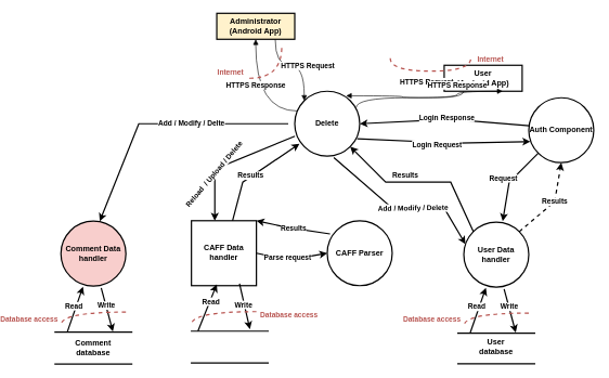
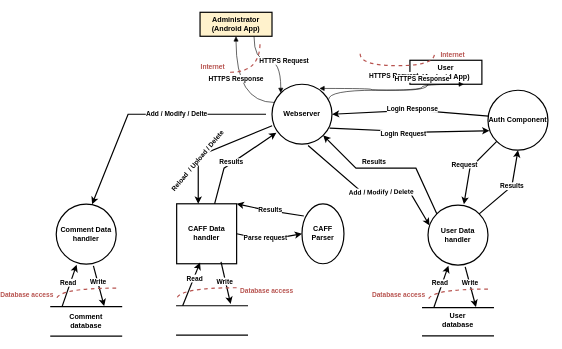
  <mxCell id="0" />
  <mxCell id="1" parent="0" />
- <mxCell id="2" value="&lt;div&gt;&lt;b&gt;Delete&lt;/b&gt;&lt;/div&gt;" style="ellipse;whiteSpace=wrap;html=1;aspect=fixed;strokeWidth=2;" vertex="1" parent="1"><mxGeometry x="390" y="140" width="100" height="100" as="geometry" /></mxCell>
+ <mxCell id="2" value="&lt;div&gt;&lt;b&gt;Webserver&lt;/b&gt;&lt;/div&gt;" style="ellipse;whiteSpace=wrap;html=1;aspect=fixed;strokeWidth=2;" vertex="1" parent="1"><mxGeometry x="390" y="140" width="100" height="100" as="geometry" /></mxCell>
  <mxCell id="3" value="&lt;div&gt;&lt;b&gt;Administrator&lt;/b&gt;&lt;/div&gt;&lt;b&gt;(Android App)&lt;/b&gt;" style="rounded=0;whiteSpace=wrap;html=1;strokeWidth=2;fillColor=#fff2cc;" vertex="1" parent="1"><mxGeometry x="270" y="20" width="120" height="40" as="geometry" /></mxCell>
  <mxCell id="4" value="&lt;div&gt;&lt;b&gt;User&lt;/b&gt;&lt;/div&gt;&lt;div&gt;&lt;b&gt;(Android App)&lt;/b&gt;&lt;/div&gt;" style="rounded=0;whiteSpace=wrap;html=1;strokeWidth=2;" vertex="1" parent="1"><mxGeometry x="620" y="100" width="120" height="40" as="geometry" /></mxCell>
  <mxCell id="5" value="&lt;div&gt;&lt;b&gt;HTTPS Request&lt;/b&gt;&lt;/div&gt;" style="html=1;verticalAlign=bottom;endArrow=block;rounded=0;edgeStyle=orthogonalEdgeStyle;exitX=0.75;exitY=1;exitDx=0;exitDy=0;entryX=0;entryY=0;entryDx=0;entryDy=0;elbow=vertical;curved=1;" edge="1" parent="1" source="3" target="2"><mxGeometry x="0.359" y="5" width="80" relative="1" as="geometry"><mxPoint x="760" y="320" as="sourcePoint" /><mxPoint x="840" y="320" as="targetPoint" /><mxPoint as="offset" /></mxGeometry></mxCell>
  <mxCell id="6" value="&lt;div&gt;&lt;b&gt;HTTPS Request&lt;/b&gt;&lt;/div&gt;" style="html=1;verticalAlign=bottom;endArrow=block;rounded=0;edgeStyle=orthogonalEdgeStyle;exitX=0.25;exitY=1;exitDx=0;exitDy=0;entryX=0.79;entryY=0.07;entryDx=0;entryDy=0;elbow=vertical;curved=1;entryPerimeter=0;" edge="1" parent="1" source="4" target="2"><mxGeometry x="-0.308" y="-15" width="80" relative="1" as="geometry"><mxPoint x="440" y="100" as="sourcePoint" /><mxPoint x="484.645" y="164.645" as="targetPoint" /><mxPoint as="offset" /></mxGeometry></mxCell>
  <mxCell id="7" value="&lt;div&gt;&lt;b&gt;HTTPS Response&lt;/b&gt;&lt;/div&gt;" style="html=1;verticalAlign=bottom;endArrow=block;rounded=0;edgeStyle=orthogonalEdgeStyle;curved=1;elbow=vertical;exitX=0.04;exitY=0.304;exitDx=0;exitDy=0;entryX=0.5;entryY=1;entryDx=0;entryDy=0;exitPerimeter=0;" edge="1" parent="1" source="2" target="3"><mxGeometry x="0.083" width="80" relative="1" as="geometry"><mxPoint x="760" y="320" as="sourcePoint" /><mxPoint x="840" y="320" as="targetPoint" /><Array as="points"><mxPoint x="330" y="170" /></Array><mxPoint as="offset" /></mxGeometry></mxCell>
  <mxCell id="8" value="&lt;div&gt;&lt;b&gt;HTTPS Response&lt;/b&gt;&lt;/div&gt;" style="html=1;verticalAlign=bottom;endArrow=block;rounded=0;edgeStyle=orthogonalEdgeStyle;curved=1;elbow=vertical;exitX=0.944;exitY=0.256;exitDx=0;exitDy=0;entryX=0.75;entryY=1;entryDx=0;entryDy=0;exitPerimeter=0;" edge="1" parent="1" source="2" target="4"><mxGeometry x="0.443" width="80" relative="1" as="geometry"><mxPoint x="400" y="200" as="sourcePoint" /><mxPoint x="340" y="100" as="targetPoint" /><Array as="points"><mxPoint x="640" y="150" /></Array><mxPoint as="offset" /></mxGeometry></mxCell>
  <mxCell id="9" value="&lt;div&gt;&lt;b&gt;Auth Component&lt;br&gt;&lt;/b&gt;&lt;/div&gt;" style="ellipse;whiteSpace=wrap;html=1;aspect=fixed;strokeWidth=2;" vertex="1" parent="1"><mxGeometry x="750.17" y="150" width="100" height="100" as="geometry" /></mxCell>
  <mxCell id="10" value="" style="endArrow=none;dashed=1;html=1;strokeWidth=2;rounded=0;edgeStyle=orthogonalEdgeStyle;curved=1;elbow=vertical;fillColor=#f8cecc;strokeColor=#b85450;" edge="1" parent="1"><mxGeometry width="50" height="50" relative="1" as="geometry"><mxPoint x="320" y="120" as="sourcePoint" /><mxPoint x="370" y="70" as="targetPoint" /></mxGeometry></mxCell>
  <mxCell id="11" value="&lt;font color=&quot;#B85450&quot;&gt;&lt;b&gt;Internet&lt;/b&gt;&lt;/font&gt;" style="edgeLabel;html=1;align=center;verticalAlign=middle;resizable=0;points=[];" vertex="1" connectable="0" parent="10"><mxGeometry x="0.32" y="14" relative="1" as="geometry"><mxPoint x="-66" y="6" as="offset" /></mxGeometry></mxCell>
  <mxCell id="12" value="" style="endArrow=none;dashed=1;html=1;strokeWidth=2;rounded=0;edgeStyle=orthogonalEdgeStyle;curved=1;elbow=vertical;fillColor=#f8cecc;strokeColor=#b85450;" edge="1" parent="1"><mxGeometry width="50" height="50" relative="1" as="geometry"><mxPoint x="537" y="89" as="sourcePoint" /><mxPoint x="661" y="89" as="targetPoint" /><Array as="points"><mxPoint x="537" y="109" /><mxPoint x="661" y="109" /></Array></mxGeometry></mxCell>
  <mxCell id="13" value="&lt;b&gt;Internet&lt;/b&gt;" style="edgeLabel;html=1;align=center;verticalAlign=middle;resizable=0;points=[];fontColor=#B85450;" vertex="1" connectable="0" parent="12"><mxGeometry x="0.22" y="-3" relative="1" as="geometry"><mxPoint x="73" y="-22" as="offset" /></mxGeometry></mxCell>
  <mxCell id="14" value="&lt;b&gt;User Data handler&lt;br&gt;&lt;/b&gt;" style="ellipse;whiteSpace=wrap;html=1;aspect=fixed;strokeWidth=2;" vertex="1" parent="1"><mxGeometry x="650.17" y="341.52" width="100" height="100" as="geometry" /></mxCell>
  <mxCell id="15" value="&lt;b&gt;CAFF Data handler&lt;/b&gt;" style="whiteSpace=wrap;html=1;aspect=fixed;strokeWidth=2;rounded=0;" vertex="1" parent="1"><mxGeometry x="231" y="339.34" width="100" height="100" as="geometry" /></mxCell>
- <mxCell id="16" value="&lt;b&gt;CAFF Parser&lt;br&gt;&lt;/b&gt;" style="ellipse;whiteSpace=wrap;html=1;aspect=fixed;strokeWidth=2;" vertex="1" parent="1"><mxGeometry x="440" y="339.34" width="100" height="100" as="geometry" /></mxCell>
+ <mxCell id="16" value="&lt;b&gt;CAFF Parser&lt;br&gt;&lt;/b&gt;" style="ellipse;whiteSpace=wrap;html=1;aspect=fixed;strokeWidth=2;" vertex="1" parent="1"><mxGeometry x="440" y="339.34" width="70" height="100" as="geometry" /></mxCell>
  <mxCell id="17" value="" style="endArrow=classic;html=1;rounded=0;strokeWidth=2;elbow=vertical;exitX=0.96;exitY=0.731;exitDx=0;exitDy=0;exitPerimeter=0;entryX=0.024;entryY=0.674;entryDx=0;entryDy=0;entryPerimeter=0;" edge="1" parent="1" source="2" target="9"><mxGeometry width="50" height="50" relative="1" as="geometry"><mxPoint x="640" y="250" as="sourcePoint" /><mxPoint x="790" y="213" as="targetPoint" /><Array as="points"><mxPoint x="640" y="220" /></Array></mxGeometry></mxCell>
  <mxCell id="18" value="&lt;b&gt;Login Request&lt;br&gt;&lt;/b&gt;" style="edgeLabel;html=1;align=center;verticalAlign=middle;resizable=0;points=[];" vertex="1" connectable="0" parent="17"><mxGeometry x="0.155" y="2" relative="1" as="geometry"><mxPoint x="-31" y="3" as="offset" /></mxGeometry></mxCell>
  <mxCell id="19" value="" style="endArrow=classic;html=1;rounded=0;strokeWidth=2;elbow=vertical;exitX=0.01;exitY=0.43;exitDx=0;exitDy=0;entryX=1;entryY=0.5;entryDx=0;entryDy=0;exitPerimeter=0;" edge="1" parent="1" source="9" target="2"><mxGeometry width="50" height="50" relative="1" as="geometry"><mxPoint x="640" y="250" as="sourcePoint" /><mxPoint x="690" y="200" as="targetPoint" /><Array as="points"><mxPoint x="630" y="183" /></Array></mxGeometry></mxCell>
  <mxCell id="20" value="&lt;b&gt;Login Response&lt;br&gt;&lt;/b&gt;" style="edgeLabel;html=1;align=center;verticalAlign=middle;resizable=0;points=[];" vertex="1" connectable="0" parent="19"><mxGeometry x="0.205" y="2" relative="1" as="geometry"><mxPoint x="30" y="-6" as="offset" /></mxGeometry></mxCell>
  <mxCell id="21" value="" style="endArrow=classic;html=1;rounded=0;strokeWidth=2;elbow=vertical;entryX=0.073;entryY=0.809;entryDx=0;entryDy=0;entryPerimeter=0;" edge="1" parent="1" source="15" target="2"><mxGeometry width="50" height="50" relative="1" as="geometry"><mxPoint x="230" y="350" as="sourcePoint" /><mxPoint x="526.355" y="419.995" as="targetPoint" /><Array as="points"><mxPoint x="310" y="280" /></Array></mxGeometry></mxCell>
  <mxCell id="22" value="&lt;b&gt;Results&lt;/b&gt;" style="edgeLabel;html=1;align=center;verticalAlign=middle;resizable=0;points=[];fontColor=#000000;" vertex="1" connectable="0" parent="21"><mxGeometry x="0.068" y="1" relative="1" as="geometry"><mxPoint x="-11" y="6" as="offset" /></mxGeometry></mxCell>
  <mxCell id="23" value="" style="endArrow=classic;html=1;rounded=0;strokeWidth=2;elbow=vertical;exitX=0.002;exitY=0.691;exitDx=0;exitDy=0;exitPerimeter=0;entryX=0.36;entryY=0;entryDx=0;entryDy=0;entryPerimeter=0;" edge="1" parent="1" source="2" target="15"><mxGeometry width="50" height="50" relative="1" as="geometry"><mxPoint x="499" y="433.64" as="sourcePoint" /><mxPoint x="691" y="484.64" as="targetPoint" /><Array as="points"><mxPoint x="267" y="260" /></Array></mxGeometry></mxCell>
  <mxCell id="24" value="&lt;b&gt;Reload&amp;nbsp; / Upload / Delete&lt;br&gt;&lt;/b&gt;" style="edgeLabel;html=1;align=center;verticalAlign=middle;resizable=0;points=[];fontColor=#000000;rotation=-50;" vertex="1" connectable="0" parent="23"><mxGeometry x="-0.185" y="1" relative="1" as="geometry"><mxPoint x="-45" y="25" as="offset" /></mxGeometry></mxCell>
  <mxCell id="25" value="" style="endArrow=classic;html=1;rounded=0;strokeWidth=2;elbow=vertical;exitX=0.602;exitY=1.021;exitDx=0;exitDy=0;exitPerimeter=0;entryX=0.024;entryY=0.337;entryDx=0;entryDy=0;entryPerimeter=0;" edge="1" parent="1" source="2" target="14"><mxGeometry width="50" height="50" relative="1" as="geometry"><mxPoint x="640" y="290" as="sourcePoint" /><mxPoint x="280" y="340" as="targetPoint" /><Array as="points"><mxPoint x="540" y="320" /><mxPoint x="620" y="320" /></Array></mxGeometry></mxCell>
  <mxCell id="26" value="&lt;b&gt;Add / Modify / Delete&lt;br&gt;&lt;/b&gt;" style="edgeLabel;html=1;align=center;verticalAlign=middle;resizable=0;points=[];fontColor=#000000;rotation=-1;" vertex="1" connectable="0" parent="25"><mxGeometry x="0.136" y="-3" relative="1" as="geometry"><mxPoint x="1" y="-3" as="offset" /></mxGeometry></mxCell>
  <mxCell id="27" value="" style="endArrow=classic;html=1;rounded=0;strokeWidth=2;elbow=vertical;exitX=0;exitY=0;exitDx=0;exitDy=0;entryX=1;entryY=1;entryDx=0;entryDy=0;" edge="1" parent="1" source="14" target="2"><mxGeometry width="50" height="50" relative="1" as="geometry"><mxPoint x="640" y="290" as="sourcePoint" /><mxPoint x="690" y="240" as="targetPoint" /><Array as="points"><mxPoint x="630" y="280" /><mxPoint x="530" y="280" /></Array></mxGeometry></mxCell>
  <mxCell id="28" value="&lt;b&gt;Results&lt;/b&gt;" style="edgeLabel;html=1;align=center;verticalAlign=middle;resizable=0;points=[];fontColor=#000000;rotation=0;" vertex="1" connectable="0" parent="27"><mxGeometry x="-0.149" y="-4" relative="1" as="geometry"><mxPoint x="-43" y="-8" as="offset" /></mxGeometry></mxCell>
  <mxCell id="29" value="" style="endArrow=none;html=1;rounded=0;strokeWidth=2;elbow=vertical;" edge="1" parent="1"><mxGeometry width="50" height="50" relative="1" as="geometry"><mxPoint x="640.17" y="512.52" as="sourcePoint" /><mxPoint x="760.17" y="512.52" as="targetPoint" /></mxGeometry></mxCell>
  <mxCell id="30" value="" style="endArrow=none;html=1;rounded=0;strokeWidth=2;elbow=vertical;" edge="1" parent="1"><mxGeometry width="50" height="50" relative="1" as="geometry"><mxPoint x="640.17" y="559.52" as="sourcePoint" /><mxPoint x="760.17" y="559.52" as="targetPoint" /></mxGeometry></mxCell>
  <mxCell id="31" value="&lt;b&gt;User database&lt;/b&gt;" style="text;html=1;strokeColor=none;fillColor=none;align=center;verticalAlign=middle;whiteSpace=wrap;rounded=0;" vertex="1" parent="1"><mxGeometry x="670" y="518.34" width="60" height="30" as="geometry" /></mxCell>
  <mxCell id="32" value="" style="endArrow=none;html=1;rounded=0;strokeWidth=2;elbow=vertical;" edge="1" parent="1"><mxGeometry width="50" height="50" relative="1" as="geometry"><mxPoint x="230" y="509.34" as="sourcePoint" /><mxPoint x="350" y="509.34" as="targetPoint" /></mxGeometry></mxCell>
  <mxCell id="33" value="" style="endArrow=none;html=1;rounded=0;strokeWidth=2;elbow=vertical;" edge="1" parent="1"><mxGeometry width="50" height="50" relative="1" as="geometry"><mxPoint x="230" y="558.34" as="sourcePoint" /><mxPoint x="350" y="558.34" as="targetPoint" /></mxGeometry></mxCell>
  <mxCell id="34" value="" style="endArrow=classic;html=1;rounded=0;strokeWidth=2;elbow=vertical;entryX=0.34;entryY=1.01;entryDx=0;entryDy=0;entryPerimeter=0;" edge="1" parent="1" target="14"><mxGeometry width="50" height="50" relative="1" as="geometry"><mxPoint x="660.17" y="511.52" as="sourcePoint" /><mxPoint x="1100.17" y="241.52" as="targetPoint" /></mxGeometry></mxCell>
  <mxCell id="35" value="&lt;b&gt;Read&lt;/b&gt;" style="edgeLabel;html=1;align=center;verticalAlign=middle;resizable=0;points=[];" vertex="1" connectable="0" parent="34"><mxGeometry x="0.403" y="-1" relative="1" as="geometry"><mxPoint x="-8" y="8" as="offset" /></mxGeometry></mxCell>
  <mxCell id="36" value="" style="endArrow=classic;html=1;rounded=0;strokeWidth=2;elbow=vertical;exitX=0.62;exitY=1.03;exitDx=0;exitDy=0;exitPerimeter=0;fontStyle=1" edge="1" parent="1" source="14"><mxGeometry width="50" height="50" relative="1" as="geometry"><mxPoint x="726.17" y="510.52" as="sourcePoint" /><mxPoint x="730.17" y="511.52" as="targetPoint" /></mxGeometry></mxCell>
  <mxCell id="37" value="&lt;div&gt;&lt;b&gt;Write&lt;/b&gt;&lt;/div&gt;" style="edgeLabel;html=1;align=center;verticalAlign=middle;resizable=0;points=[];" vertex="1" connectable="0" parent="36"><mxGeometry x="-0.608" relative="1" as="geometry"><mxPoint x="4" y="13" as="offset" /></mxGeometry></mxCell>
  <mxCell id="38" value="" style="endArrow=classic;html=1;rounded=0;strokeWidth=2;elbow=vertical;entryX=0.39;entryY=0.98;entryDx=0;entryDy=0;entryPerimeter=0;" edge="1" parent="1" target="15"><mxGeometry width="50" height="50" relative="1" as="geometry"><mxPoint x="241" y="509.34" as="sourcePoint" /><mxPoint x="85" y="450.34" as="targetPoint" /></mxGeometry></mxCell>
  <mxCell id="39" value="&lt;div&gt;&lt;b&gt;Read&lt;/b&gt;&lt;/div&gt;" style="edgeLabel;html=1;align=center;verticalAlign=middle;resizable=0;points=[];" vertex="1" connectable="0" parent="38"><mxGeometry x="0.244" y="3" relative="1" as="geometry"><mxPoint x="4" as="offset" /></mxGeometry></mxCell>
  <mxCell id="40" value="&lt;b&gt;Write&lt;/b&gt;" style="endArrow=classic;html=1;rounded=0;strokeWidth=2;elbow=vertical;exitX=0.74;exitY=0.97;exitDx=0;exitDy=0;exitPerimeter=0;" edge="1" parent="1" source="15"><mxGeometry x="-0.067" y="-2" width="50" height="50" relative="1" as="geometry"><mxPoint x="371" y="439.34" as="sourcePoint" /><mxPoint x="321" y="506.34" as="targetPoint" /><mxPoint x="1" as="offset" /></mxGeometry></mxCell>
  <mxCell id="41" value="" style="endArrow=none;dashed=1;html=1;strokeWidth=2;rounded=0;edgeStyle=orthogonalEdgeStyle;curved=1;elbow=vertical;fillColor=#f8cecc;strokeColor=#b85450;" edge="1" parent="1"><mxGeometry width="50" height="50" relative="1" as="geometry"><mxPoint x="750.17" y="481.52" as="sourcePoint" /><mxPoint x="650.17" y="501.52" as="targetPoint" /><Array as="points"><mxPoint x="650.17" y="481.52" /></Array></mxGeometry></mxCell>
  <mxCell id="42" value="&lt;b&gt;Database access&lt;br&gt;&lt;/b&gt;" style="edgeLabel;html=1;align=center;verticalAlign=middle;resizable=0;points=[];fontColor=#B85450;" vertex="1" connectable="0" parent="41"><mxGeometry x="0.017" y="3" relative="1" as="geometry"><mxPoint x="-89" y="7" as="offset" /></mxGeometry></mxCell>
  <mxCell id="43" value="" style="endArrow=none;dashed=1;html=1;strokeWidth=2;rounded=0;edgeStyle=orthogonalEdgeStyle;curved=1;elbow=vertical;fillColor=#f8cecc;strokeColor=#b85450;" edge="1" parent="1"><mxGeometry width="50" height="50" relative="1" as="geometry"><mxPoint x="331" y="479.34" as="sourcePoint" /><mxPoint x="231" y="499.34" as="targetPoint" /><Array as="points"><mxPoint x="231" y="479.34" /></Array></mxGeometry></mxCell>
  <mxCell id="44" value="&lt;b&gt;Database access&lt;br&gt;&lt;/b&gt;" style="edgeLabel;html=1;align=center;verticalAlign=middle;resizable=0;points=[];fontColor=#B85450;" vertex="1" connectable="0" parent="43"><mxGeometry x="-0.467" y="4" relative="1" as="geometry"><mxPoint x="82" as="offset" /></mxGeometry></mxCell>
- <mxCell id="45" value="&lt;b&gt;Comment Data handler&lt;/b&gt;" style="ellipse;whiteSpace=wrap;html=1;aspect=fixed;strokeWidth=2;fillColor=#f8cecc;" vertex="1" parent="1"><mxGeometry x="30.17" y="340" width="100" height="100" as="geometry" /></mxCell>
+ <mxCell id="45" value="&lt;b&gt;Comment Data handler&lt;/b&gt;" style="ellipse;whiteSpace=wrap;html=1;aspect=fixed;strokeWidth=2;" vertex="1" parent="1"><mxGeometry x="30.17" y="340" width="100" height="100" as="geometry" /></mxCell>
  <mxCell id="46" value="" style="endArrow=none;html=1;rounded=0;strokeWidth=2;elbow=vertical;" edge="1" parent="1"><mxGeometry width="50" height="50" relative="1" as="geometry"><mxPoint x="20.17" y="511" as="sourcePoint" /><mxPoint x="140.17" y="511" as="targetPoint" /></mxGeometry></mxCell>
  <mxCell id="47" value="" style="endArrow=none;html=1;rounded=0;strokeWidth=2;elbow=vertical;" edge="1" parent="1"><mxGeometry width="50" height="50" relative="1" as="geometry"><mxPoint x="20.17" y="560" as="sourcePoint" /><mxPoint x="140.17" y="560" as="targetPoint" /></mxGeometry></mxCell>
  <mxCell id="48" value="&lt;b&gt;Comment database&lt;/b&gt;" style="text;html=1;strokeColor=none;fillColor=none;align=center;verticalAlign=middle;whiteSpace=wrap;rounded=0;" vertex="1" parent="1"><mxGeometry x="50.17" y="520" width="60" height="30" as="geometry" /></mxCell>
  <mxCell id="49" value="" style="endArrow=classic;html=1;rounded=0;strokeWidth=2;elbow=vertical;entryX=0.34;entryY=1.01;entryDx=0;entryDy=0;entryPerimeter=0;" edge="1" parent="1" target="45"><mxGeometry width="50" height="50" relative="1" as="geometry"><mxPoint x="40.17" y="510" as="sourcePoint" /><mxPoint x="480.17" y="240" as="targetPoint" /></mxGeometry></mxCell>
  <mxCell id="50" value="&lt;b&gt;Read&lt;/b&gt;" style="edgeLabel;html=1;align=center;verticalAlign=middle;resizable=0;points=[];" vertex="1" connectable="0" parent="49"><mxGeometry x="0.403" y="-1" relative="1" as="geometry"><mxPoint x="-8" y="8" as="offset" /></mxGeometry></mxCell>
  <mxCell id="51" value="" style="endArrow=classic;html=1;rounded=0;strokeWidth=2;elbow=vertical;exitX=0.62;exitY=1.03;exitDx=0;exitDy=0;exitPerimeter=0;fontStyle=1" edge="1" parent="1" source="45"><mxGeometry width="50" height="50" relative="1" as="geometry"><mxPoint x="106.17" y="509" as="sourcePoint" /><mxPoint x="110.17" y="510" as="targetPoint" /></mxGeometry></mxCell>
  <mxCell id="52" value="&lt;div&gt;&lt;b&gt;Write&lt;/b&gt;&lt;/div&gt;" style="edgeLabel;html=1;align=center;verticalAlign=middle;resizable=0;points=[];" vertex="1" connectable="0" parent="51"><mxGeometry x="-0.608" relative="1" as="geometry"><mxPoint x="4" y="13" as="offset" /></mxGeometry></mxCell>
  <mxCell id="53" value="" style="endArrow=none;dashed=1;html=1;strokeWidth=2;rounded=0;edgeStyle=orthogonalEdgeStyle;curved=1;elbow=vertical;fillColor=#f8cecc;strokeColor=#b85450;" edge="1" parent="1"><mxGeometry width="50" height="50" relative="1" as="geometry"><mxPoint x="130.17" y="480" as="sourcePoint" /><mxPoint x="30.17" y="500" as="targetPoint" /><Array as="points"><mxPoint x="30.17" y="480" /></Array></mxGeometry></mxCell>
  <mxCell id="54" value="&lt;b&gt;Database access&lt;br&gt;&lt;/b&gt;" style="edgeLabel;html=1;align=center;verticalAlign=middle;resizable=0;points=[];fontColor=#B85450;" vertex="1" connectable="0" parent="53"><mxGeometry x="0.017" y="3" relative="1" as="geometry"><mxPoint x="-89" y="7" as="offset" /></mxGeometry></mxCell>
  <mxCell id="55" value="" style="endArrow=classic;html=1;rounded=0;strokeWidth=2;elbow=vertical;" edge="1" parent="1"><mxGeometry width="50" height="50" relative="1" as="geometry"><mxPoint x="380" y="190" as="sourcePoint" /><mxPoint x="90" y="340" as="targetPoint" /><Array as="points"><mxPoint y="190" x="150" /></Array></mxGeometry></mxCell>
  <mxCell id="56" value="&lt;b&gt;Add / Modify / Delte&lt;/b&gt;" style="edgeLabel;html=1;align=center;verticalAlign=middle;resizable=0;points=[];fontColor=#000000;" vertex="1" connectable="0" parent="55"><mxGeometry x="0.349" relative="1" as="geometry"><mxPoint x="93" y="-33" as="offset" /></mxGeometry></mxCell>
- <mxCell id="57" value="" style="endArrow=classic;html=1;rounded=0;fontColor=#000000;strokeWidth=2;elbow=vertical;exitX=1;exitY=0;exitDx=0;exitDy=0;entryX=0.5;entryY=1;entryDx=0;entryDy=0;dashed=1;" edge="1" parent="1" source="14" target="9"><mxGeometry width="50" height="50" relative="1" as="geometry"><mxPoint x="540" y="430" as="sourcePoint" /><mxPoint x="590" y="380" as="targetPoint" /><Array as="points"><mxPoint x="790" y="310" /></Array></mxGeometry></mxCell>
+ <mxCell id="57" value="" style="endArrow=classic;html=1;rounded=0;fontColor=#000000;strokeWidth=2;elbow=vertical;exitX=1;exitY=0;exitDx=0;exitDy=0;entryX=0.5;entryY=1;entryDx=0;entryDy=0;" edge="1" parent="1" source="14" target="9"><mxGeometry width="50" height="50" relative="1" as="geometry"><mxPoint x="540" y="430" as="sourcePoint" /><mxPoint x="590" y="380" as="targetPoint" /><Array as="points"><mxPoint x="790" y="310" /></Array></mxGeometry></mxCell>
  <mxCell id="58" value="&lt;b&gt;Results&lt;/b&gt;" style="edgeLabel;html=1;align=center;verticalAlign=middle;resizable=0;points=[];fontColor=#000000;" vertex="1" connectable="0" parent="57"><mxGeometry x="-0.144" y="-3" relative="1" as="geometry"><mxPoint x="9" y="-12" as="offset" /></mxGeometry></mxCell>
  <mxCell id="59" value="" style="endArrow=classic;html=1;rounded=0;fontColor=#000000;strokeWidth=2;elbow=vertical;exitX=0;exitY=1;exitDx=0;exitDy=0;" edge="1" parent="1" source="9"><mxGeometry width="50" height="50" relative="1" as="geometry"><mxPoint x="540" y="430" as="sourcePoint" /><mxPoint x="710" y="340" as="targetPoint" /><Array as="points"><mxPoint x="720" y="280" /></Array></mxGeometry></mxCell>
  <mxCell id="60" value="&lt;b&gt;Request&lt;/b&gt;" style="edgeLabel;html=1;align=center;verticalAlign=middle;resizable=0;points=[];fontColor=#000000;" vertex="1" connectable="0" parent="59"><mxGeometry x="-0.208" y="5" relative="1" as="geometry"><mxPoint x="-23" as="offset" /></mxGeometry></mxCell>
  <mxCell id="61" value="" style="endArrow=classic;html=1;rounded=0;fontColor=#000000;strokeWidth=2;elbow=vertical;entryX=1;entryY=0;entryDx=0;entryDy=0;exitX=0.044;exitY=0.204;exitDx=0;exitDy=0;exitPerimeter=0;" edge="1" parent="1" source="16" target="15"><mxGeometry width="50" height="50" relative="1" as="geometry"><mxPoint x="540" y="430" as="sourcePoint" /><mxPoint x="590" y="380" as="targetPoint" /><Array as="points"><mxPoint x="380" y="350" /></Array></mxGeometry></mxCell>
  <mxCell id="62" value="&lt;b&gt;Results&lt;/b&gt;" style="edgeLabel;html=1;align=center;verticalAlign=middle;resizable=0;points=[];fontColor=#000000;" vertex="1" connectable="0" parent="61"><mxGeometry x="0.118" y="1" relative="1" as="geometry"><mxPoint x="7" y="-1" as="offset" /></mxGeometry></mxCell>
  <mxCell id="63" value="" style="endArrow=classic;html=1;rounded=0;fontColor=#000000;strokeWidth=2;elbow=vertical;exitX=1;exitY=0.5;exitDx=0;exitDy=0;entryX=0;entryY=0.5;entryDx=0;entryDy=0;" edge="1" parent="1" source="15" target="16"><mxGeometry width="50" height="50" relative="1" as="geometry"><mxPoint x="540" y="430" as="sourcePoint" /><mxPoint x="400" y="400" as="targetPoint" /><Array as="points"><mxPoint x="380" y="400" /></Array></mxGeometry></mxCell>
  <mxCell id="64" value="&lt;b&gt;Parse request&lt;br&gt;&lt;/b&gt;" style="edgeLabel;html=1;align=center;verticalAlign=middle;resizable=0;points=[];fontColor=#000000;" vertex="1" connectable="0" parent="63"><mxGeometry x="-0.304" y="3" relative="1" as="geometry"><mxPoint x="9" y="1" as="offset" /></mxGeometry></mxCell>
